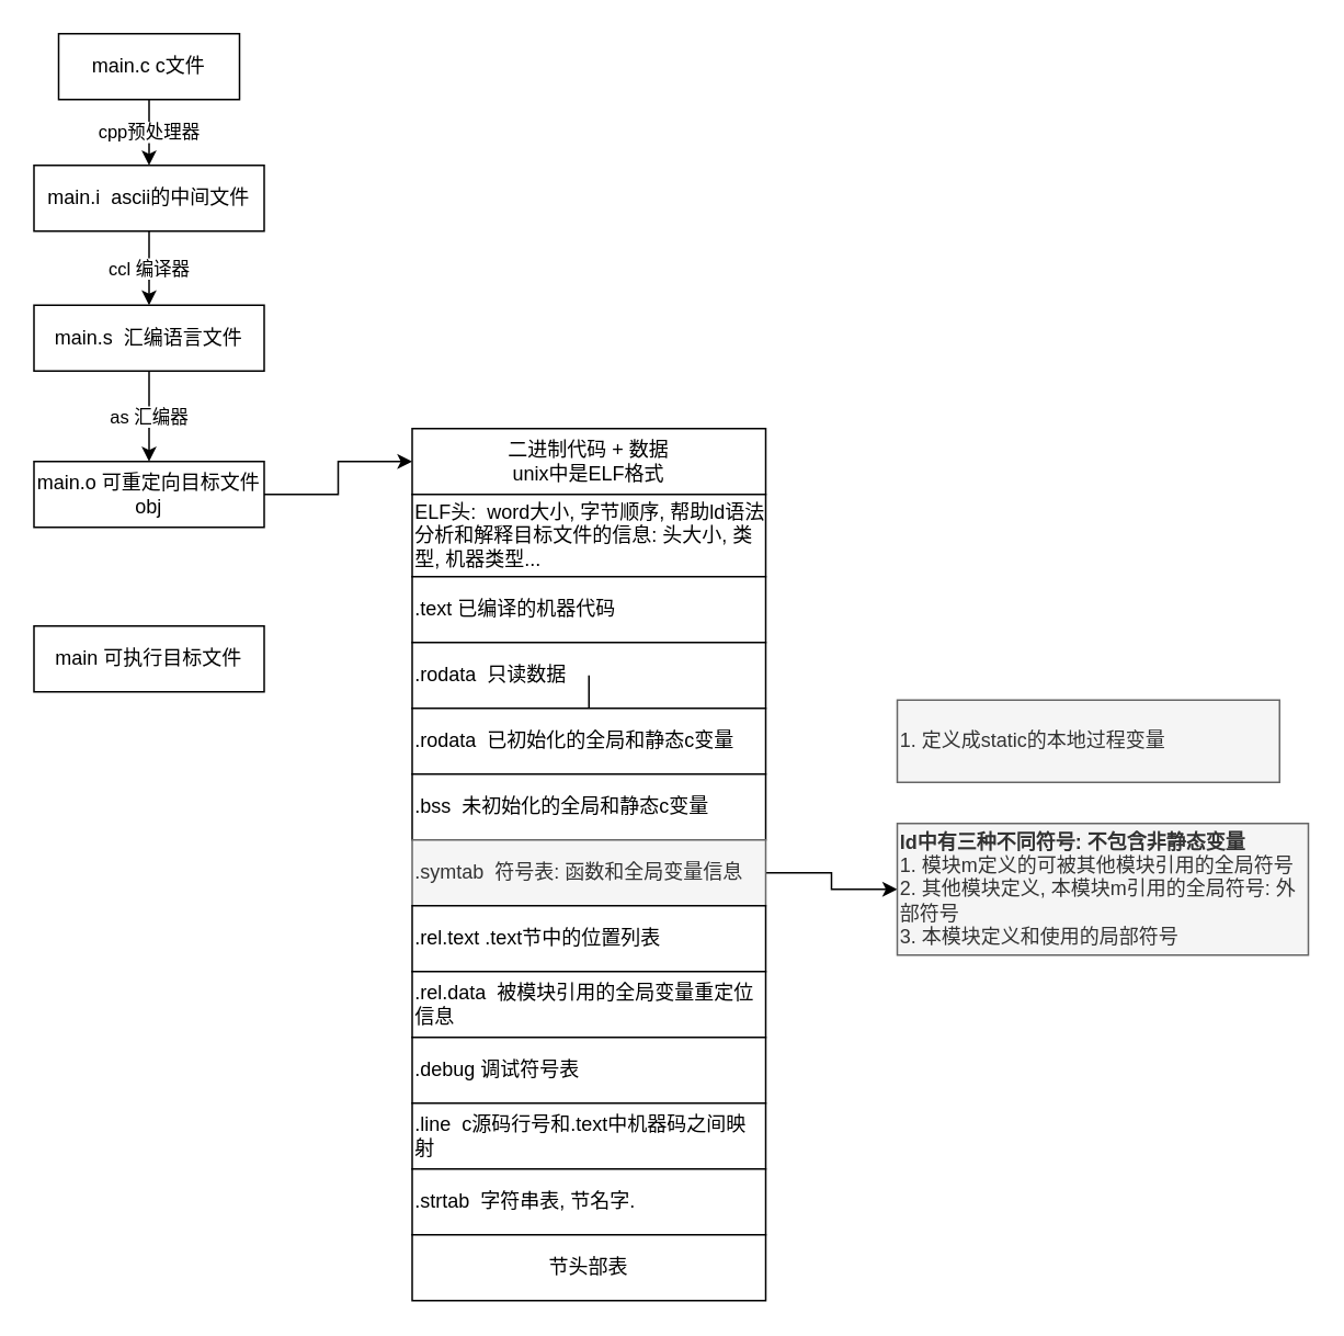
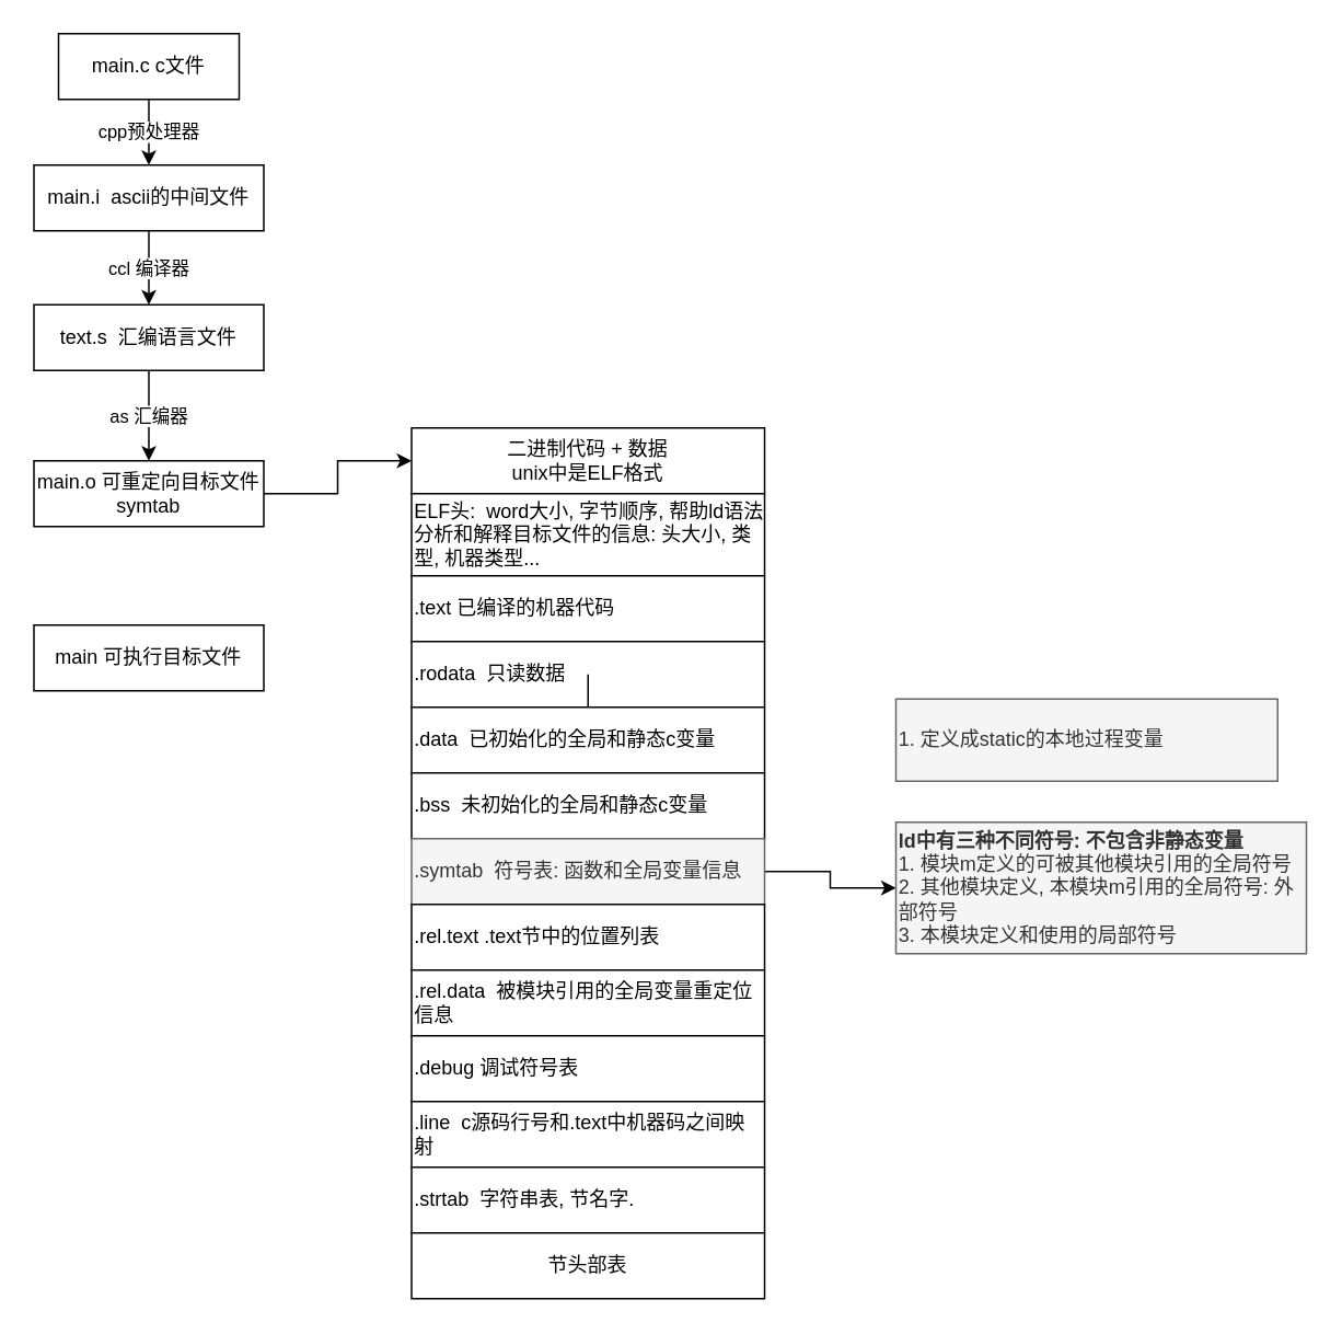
  <mxCell id="0" />
  <mxCell id="1" parent="0" />
  <mxCell id="2" value="cpp预处理器" style="edgeStyle=orthogonalEdgeStyle;rounded=0;orthogonalLoop=1;jettySize=auto;html=1;" edge="1" parent="1" source="3" target="5"><mxGeometry relative="1" as="geometry" /></mxCell>
  <mxCell id="3" value="main.c c文件" style="rounded=0;whiteSpace=wrap;html=1;" vertex="1" parent="1"><mxGeometry x="35" y="20" width="110" height="40" as="geometry" /></mxCell>
  <mxCell id="4" value="ccl 编译器" style="edgeStyle=orthogonalEdgeStyle;rounded=0;orthogonalLoop=1;jettySize=auto;html=1;" edge="1" parent="1" source="5" target="7"><mxGeometry relative="1" as="geometry" /></mxCell>
  <mxCell id="5" value="main.i&amp;nbsp; ascii的中间文件" style="rounded=0;whiteSpace=wrap;html=1;" vertex="1" parent="1"><mxGeometry x="20" y="100" width="140" height="40" as="geometry" /></mxCell>
  <mxCell id="6" value="as 汇编器" style="edgeStyle=orthogonalEdgeStyle;rounded=0;orthogonalLoop=1;jettySize=auto;html=1;" edge="1" parent="1" source="7" target="9"><mxGeometry relative="1" as="geometry" /></mxCell>
- <mxCell id="7" value="main.s&amp;nbsp; 汇编语言文件" style="rounded=0;whiteSpace=wrap;html=1;" vertex="1" parent="1"><mxGeometry x="20" y="185" width="140" height="40" as="geometry" /></mxCell>
+ <mxCell id="7" value="text.s&amp;nbsp; 汇编语言文件" style="rounded=0;whiteSpace=wrap;html=1;" vertex="1" parent="1"><mxGeometry x="20" y="185" width="140" height="40" as="geometry" /></mxCell>
  <mxCell id="8" value="" style="edgeStyle=orthogonalEdgeStyle;rounded=0;orthogonalLoop=1;jettySize=auto;html=1;" edge="1" parent="1" source="9" target="11"><mxGeometry relative="1" as="geometry" /></mxCell>
- <mxCell id="9" value="main.o 可重定向目标文件 obj" style="rounded=0;whiteSpace=wrap;html=1;" vertex="1" parent="1"><mxGeometry x="20" y="280" width="140" height="40" as="geometry" /></mxCell>
+ <mxCell id="9" value="main.o 可重定向目标文件 symtab" style="rounded=0;whiteSpace=wrap;html=1;" vertex="1" parent="1"><mxGeometry x="20" y="280" width="140" height="40" as="geometry" /></mxCell>
  <mxCell id="10" value="main 可执行目标文件" style="rounded=0;whiteSpace=wrap;html=1;" vertex="1" parent="1"><mxGeometry x="20" y="380" width="140" height="40" as="geometry" /></mxCell>
  <mxCell id="11" value="二进制代码 + 数据&lt;br&gt;unix中是ELF格式" style="whiteSpace=wrap;html=1;rounded=0;" vertex="1" parent="1"><mxGeometry x="250" y="260" width="215" height="40" as="geometry" /></mxCell>
  <mxCell id="12" value="ELF头:&amp;nbsp; word大小, 字节顺序, 帮助ld语法分析和解释目标文件的信息: 头大小, 类型, 机器类型..." style="whiteSpace=wrap;html=1;rounded=0;align=left;" vertex="1" parent="1"><mxGeometry x="250" y="300" width="215" height="50" as="geometry" /></mxCell>
  <mxCell id="13" value=".text 已编译的机器代码" style="whiteSpace=wrap;html=1;rounded=0;align=left;" vertex="1" parent="1"><mxGeometry x="250" y="350" width="215" height="40" as="geometry" /></mxCell>
  <mxCell id="14" value=".rodata&amp;nbsp; 只读数据" style="whiteSpace=wrap;html=1;rounded=0;align=left;" vertex="1" parent="1"><mxGeometry x="250" y="390" width="215" height="40" as="geometry" /></mxCell>
  <mxCell id="15" value="" style="edgeStyle=orthogonalEdgeStyle;rounded=0;orthogonalLoop=1;jettySize=auto;html=1;" edge="1" parent="1" source="16" target="14"><mxGeometry relative="1" as="geometry" /></mxCell>
- <mxCell id="16" value=".rodata&amp;nbsp; 已初始化的全局和静态c变量" style="whiteSpace=wrap;html=1;rounded=0;align=left;" vertex="1" parent="1"><mxGeometry x="250" y="430" width="215" height="40" as="geometry" /></mxCell>
+ <mxCell id="16" value=".data&amp;nbsp; 已初始化的全局和静态c变量" style="whiteSpace=wrap;html=1;rounded=0;align=left;" vertex="1" parent="1"><mxGeometry x="250" y="430" width="215" height="40" as="geometry" /></mxCell>
  <mxCell id="17" value=".bss&amp;nbsp; 未初始化的全局和静态c变量" style="whiteSpace=wrap;html=1;rounded=0;align=left;" vertex="1" parent="1"><mxGeometry x="250" y="470" width="215" height="40" as="geometry" /></mxCell>
  <mxCell id="18" value="" style="edgeStyle=orthogonalEdgeStyle;rounded=0;orthogonalLoop=1;jettySize=auto;html=1;" edge="1" parent="1" source="19" target="26"><mxGeometry relative="1" as="geometry" /></mxCell>
  <mxCell id="19" value=".symtab&amp;nbsp; 符号表: 函数和全局变量信息" style="whiteSpace=wrap;html=1;rounded=0;align=left;fillColor=#f5f5f5;fontColor=#333333;strokeColor=#666666;" vertex="1" parent="1"><mxGeometry x="250" y="510" width="215" height="40" as="geometry" /></mxCell>
  <mxCell id="20" value=".rel.text .text节中的位置列表" style="whiteSpace=wrap;html=1;rounded=0;align=left;" vertex="1" parent="1"><mxGeometry x="250" y="550" width="215" height="40" as="geometry" /></mxCell>
  <mxCell id="21" value=".rel.data&amp;nbsp; 被模块引用的全局变量重定位信息" style="whiteSpace=wrap;html=1;rounded=0;align=left;" vertex="1" parent="1"><mxGeometry x="250" y="590" width="215" height="40" as="geometry" /></mxCell>
  <mxCell id="22" value=".debug 调试符号表" style="whiteSpace=wrap;html=1;rounded=0;align=left;" vertex="1" parent="1"><mxGeometry x="250" y="630" width="215" height="40" as="geometry" /></mxCell>
  <mxCell id="23" value=".line&amp;nbsp; c源码行号和.text中机器码之间映射" style="whiteSpace=wrap;html=1;rounded=0;align=left;" vertex="1" parent="1"><mxGeometry x="250" y="670" width="215" height="40" as="geometry" /></mxCell>
  <mxCell id="24" value=".strtab&amp;nbsp; 字符串表, 节名字." style="whiteSpace=wrap;html=1;rounded=0;align=left;" vertex="1" parent="1"><mxGeometry x="250" y="710" width="215" height="40" as="geometry" /></mxCell>
  <mxCell id="25" value="节头部表" style="whiteSpace=wrap;html=1;rounded=0;" vertex="1" parent="1"><mxGeometry x="250" y="750" width="215" height="40" as="geometry" /></mxCell>
  <mxCell id="26" value="&lt;b&gt;ld中有三种不同符号: 不包含非静态变量&lt;br&gt;&lt;/b&gt;1. 模块m定义的可被其他模块引用的全局符号&lt;br&gt;2. 其他模块定义, 本模块m引用的全局符号: 外部符号&lt;br&gt;3. 本模块定义和使用的局部符号" style="whiteSpace=wrap;html=1;rounded=0;fontColor=#333333;align=left;strokeColor=#666666;fillColor=#f5f5f5;" vertex="1" parent="1"><mxGeometry x="545" y="500" width="250" height="80" as="geometry" /></mxCell>
  <mxCell id="27" value="1. 定义成static的本地过程变量" style="whiteSpace=wrap;html=1;rounded=0;align=left;fillColor=#f5f5f5;fontColor=#333333;strokeColor=#666666;" vertex="1" parent="1"><mxGeometry x="545" y="425" width="232.5" height="50" as="geometry" /></mxCell>
